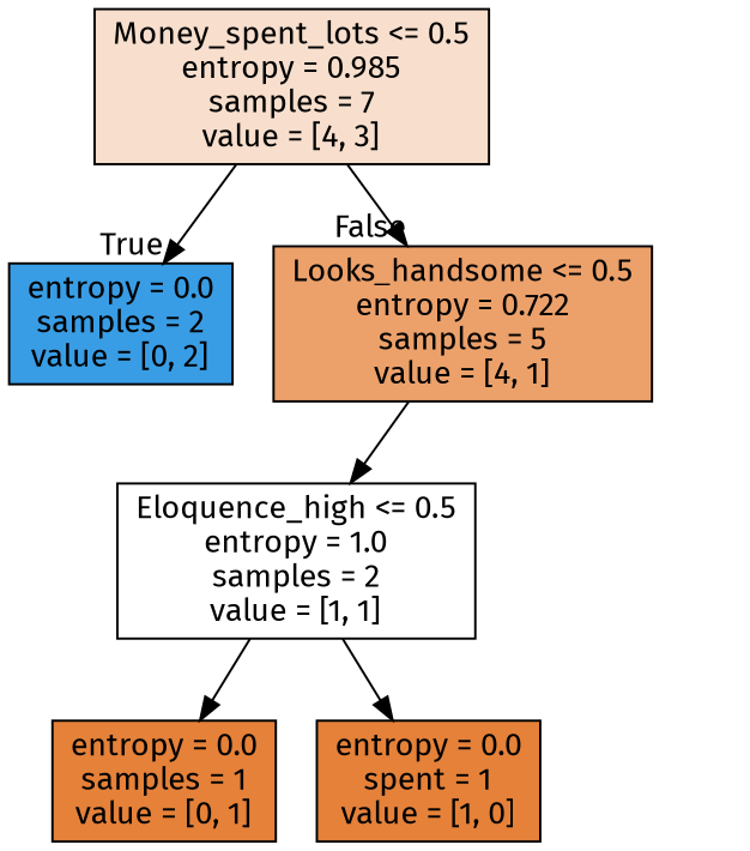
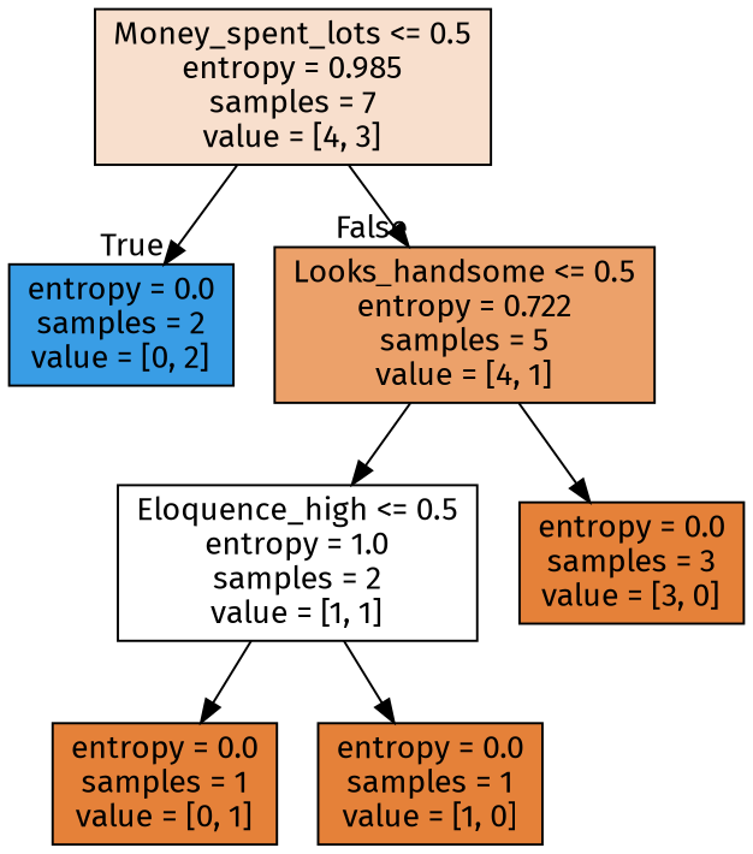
  digraph {
    fontname="Fira Sans"
    node [color=black fillcolor="#e58139ff" fontname="Fira Sans" shape=box style=filled]
    edge [fontname="Fira Sans"]
    n1 [fillcolor="#e5813940" label="Money_spent_lots <= 0.5\nentropy = 0.985\nsamples = 7\nvalue = [4, 3]"]
    n2 [fillcolor="#399de5ff" label="entropy = 0.0\nsamples = 2\nvalue = [0, 2]"]
    n3 [fillcolor="#e58139bf" label="Looks_handsome <= 0.5\nentropy = 0.722\nsamples = 5\nvalue = [4, 1]"]
    n4 [fillcolor="#e5813900" label="Eloquence_high <= 0.5\nentropy = 1.0\nsamples = 2\nvalue = [1, 1]"]
+   n5 [label="entropy = 0.0\nsamples = 3\nvalue = [3, 0]"]
    n6 [label="entropy = 0.0\nsamples = 1\nvalue = [0, 1]"]
-   n7 [label="entropy = 0.0\nspent = 1\nvalue = [1, 0]"]
+   n7 [label="entropy = 0.0\nsamples = 1\nvalue = [1, 0]"]
    n1 -> n2 [headlabel=True labelangle=45 labeldistance=2.5]
    n1 -> n3 [headlabel=False labelangle=-45 labeldistance=2.5]
    n3 -> n4
+   n3 -> n5
    n4 -> n6
    n4 -> n7
  }
